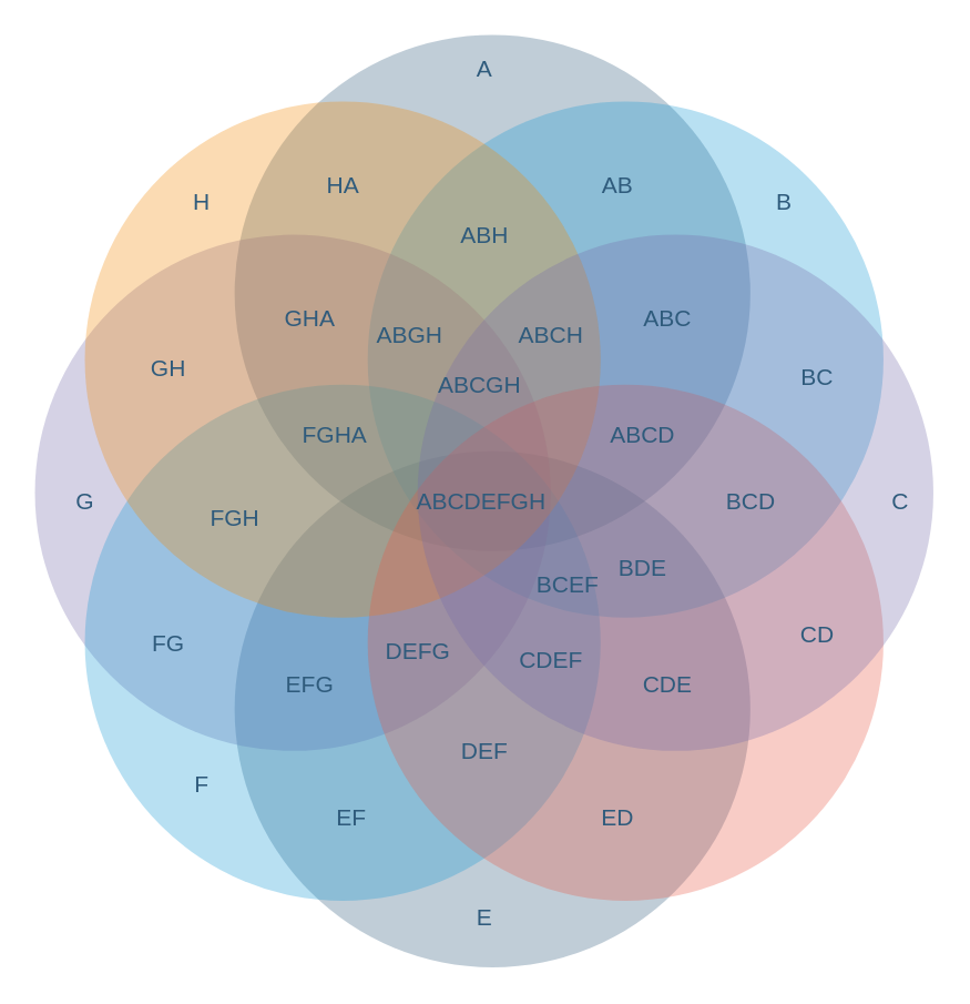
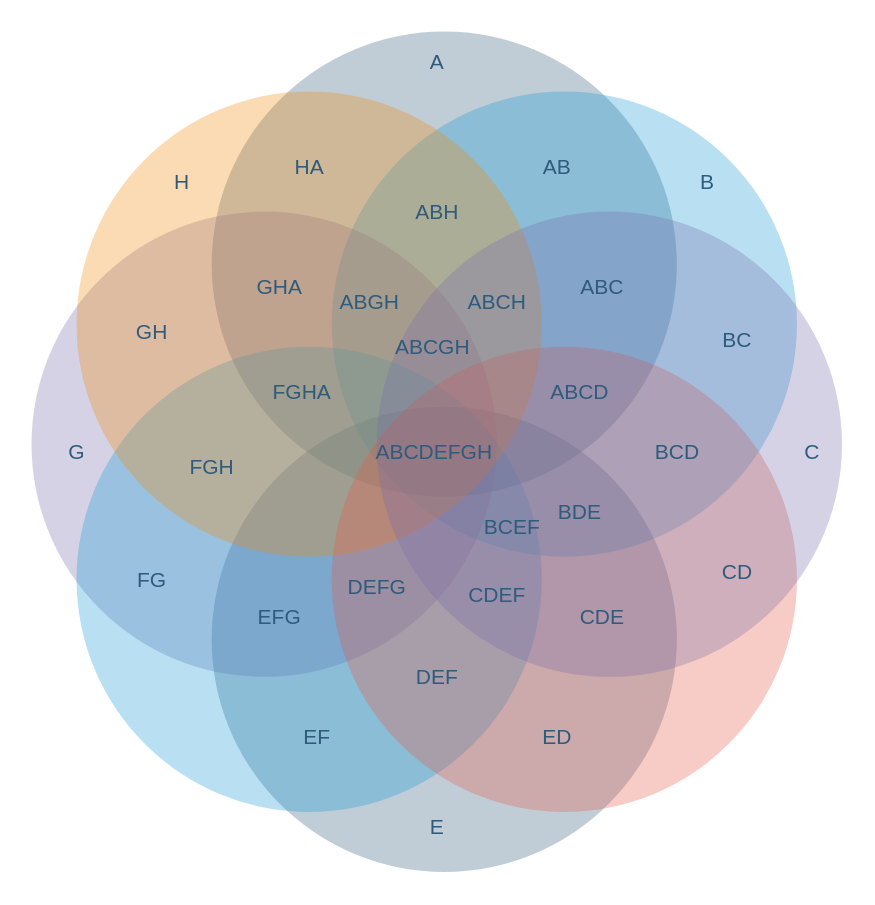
  <mxCell id="0" />
  <mxCell id="1" parent="0" />
  <mxCell id="2" value="" style="ellipse;whiteSpace=wrap;html=1;aspect=fixed;rounded=1;shadow=0;labelBackgroundColor=none;strokeColor=none;strokeWidth=3;fillColor=#2f5b7c;gradientColor=none;fontFamily=Helvetica;fontSize=14;fontColor=#AE4132;align=center;opacity=30;" parent="1" vertex="1"><mxGeometry x="140.5" y="270.5" width="310" height="310" as="geometry" /></mxCell>
  <mxCell id="3" value="" style="ellipse;whiteSpace=wrap;html=1;aspect=fixed;rounded=1;shadow=0;labelBackgroundColor=none;strokeColor=none;strokeWidth=3;fillColor=#2f5b7c;gradientColor=none;fontFamily=Helvetica;fontSize=14;fontColor=#AE4132;align=center;opacity=30;" parent="1" vertex="1"><mxGeometry x="140.5" y="20.5" width="310" height="310" as="geometry" /></mxCell>
  <mxCell id="4" value="" style="ellipse;whiteSpace=wrap;html=1;aspect=fixed;rounded=1;shadow=0;labelBackgroundColor=none;strokeColor=none;strokeWidth=3;fillColor=#1699D3;gradientColor=none;fontFamily=Helvetica;fontSize=14;fontColor=#AE4132;align=center;opacity=30;" parent="1" vertex="1"><mxGeometry x="220.5" y="60.5" width="310" height="310" as="geometry" /></mxCell>
  <mxCell id="5" value="" style="ellipse;whiteSpace=wrap;html=1;aspect=fixed;rounded=1;shadow=0;labelBackgroundColor=none;strokeColor=none;strokeWidth=3;fillColor=#736CA8;gradientColor=none;fontFamily=Helvetica;fontSize=14;fontColor=#AE4132;align=center;opacity=30;" parent="1" vertex="1"><mxGeometry x="20.5" y="140.5" width="310" height="310" as="geometry" /></mxCell>
  <mxCell id="6" value="" style="ellipse;whiteSpace=wrap;html=1;aspect=fixed;rounded=1;shadow=0;labelBackgroundColor=none;strokeColor=none;strokeWidth=3;fillColor=#1699D3;gradientColor=none;fontFamily=Helvetica;fontSize=14;fontColor=#AE4132;align=center;opacity=30;" parent="1" vertex="1"><mxGeometry x="50.5" y="230.5" width="310" height="310" as="geometry" /></mxCell>
  <mxCell id="7" value="" style="ellipse;whiteSpace=wrap;html=1;aspect=fixed;rounded=1;shadow=0;labelBackgroundColor=none;strokeColor=none;strokeWidth=3;fillColor=#F08705;gradientColor=none;fontFamily=Helvetica;fontSize=14;fontColor=#AE4132;align=center;opacity=30;" parent="1" vertex="1"><mxGeometry x="50.5" y="60.5" width="310" height="310" as="geometry" /></mxCell>
  <mxCell id="8" value="" style="ellipse;whiteSpace=wrap;html=1;aspect=fixed;rounded=1;shadow=0;labelBackgroundColor=none;strokeColor=none;strokeWidth=3;fillColor=#E85642;gradientColor=none;fontFamily=Helvetica;fontSize=14;fontColor=#AE4132;align=center;opacity=30;" parent="1" vertex="1"><mxGeometry x="220.5" y="230.5" width="310" height="310" as="geometry" /></mxCell>
  <mxCell id="9" value="" style="ellipse;whiteSpace=wrap;html=1;aspect=fixed;rounded=1;shadow=0;labelBackgroundColor=none;strokeColor=none;strokeWidth=3;fillColor=#736CA8;gradientColor=none;fontFamily=Helvetica;fontSize=14;fontColor=#AE4132;align=center;opacity=30;" parent="1" vertex="1"><mxGeometry x="250.5" y="140.5" width="310" height="310" as="geometry" /></mxCell>
  <mxCell id="10" value="H" style="text;html=1;strokeColor=none;fillColor=none;align=center;verticalAlign=middle;whiteSpace=wrap;rounded=0;shadow=0;labelBackgroundColor=none;fontFamily=Helvetica;fontSize=14;fontColor=#2F5B7C;" parent="1" vertex="1"><mxGeometry x="100.5" y="110.5" width="40" height="20" as="geometry" /></mxCell>
  <mxCell id="11" value="G" style="text;html=1;strokeColor=none;fillColor=none;align=center;verticalAlign=middle;whiteSpace=wrap;rounded=0;shadow=0;labelBackgroundColor=none;fontFamily=Helvetica;fontSize=14;fontColor=#2F5B7C;" parent="1" vertex="1"><mxGeometry x="30.5" y="290.5" width="40" height="20" as="geometry" /></mxCell>
- <mxCell id="12" value="F" style="text;html=1;strokeColor=none;fillColor=none;align=center;verticalAlign=middle;whiteSpace=wrap;rounded=0;shadow=0;labelBackgroundColor=none;fontFamily=Helvetica;fontSize=14;fontColor=#2F5B7C;" parent="1" vertex="1"><mxGeometry x="100.5" y="460.5" width="40" height="20" as="geometry" /></mxCell>
  <mxCell id="13" value="E" style="text;html=1;strokeColor=none;fillColor=none;align=center;verticalAlign=middle;whiteSpace=wrap;rounded=0;shadow=0;labelBackgroundColor=none;fontFamily=Helvetica;fontSize=14;fontColor=#2F5B7C;" parent="1" vertex="1"><mxGeometry x="270.5" y="540.5" width="40" height="20" as="geometry" /></mxCell>
  <mxCell id="14" value="C" style="text;html=1;strokeColor=none;fillColor=none;align=center;verticalAlign=middle;whiteSpace=wrap;rounded=0;shadow=0;labelBackgroundColor=none;fontFamily=Helvetica;fontSize=14;fontColor=#2F5B7C;" parent="1" vertex="1"><mxGeometry x="520.5" y="290.5" width="40" height="20" as="geometry" /></mxCell>
  <mxCell id="15" value="B" style="text;html=1;strokeColor=none;fillColor=none;align=center;verticalAlign=middle;whiteSpace=wrap;rounded=0;shadow=0;labelBackgroundColor=none;fontFamily=Helvetica;fontSize=14;fontColor=#2F5B7C;" parent="1" vertex="1"><mxGeometry x="450.5" y="110.5" width="40" height="20" as="geometry" /></mxCell>
  <mxCell id="16" value="A" style="text;html=1;strokeColor=none;fillColor=none;align=center;verticalAlign=middle;whiteSpace=wrap;rounded=0;shadow=0;labelBackgroundColor=none;fontFamily=Helvetica;fontSize=14;fontColor=#2F5B7C;" parent="1" vertex="1"><mxGeometry x="270.5" y="30.5" width="40" height="20" as="geometry" /></mxCell>
  <mxCell id="17" value="HA" style="text;html=1;strokeColor=none;fillColor=none;align=center;verticalAlign=middle;whiteSpace=wrap;rounded=0;shadow=0;labelBackgroundColor=none;fontFamily=Helvetica;fontSize=14;fontColor=#2F5B7C;" parent="1" vertex="1"><mxGeometry x="185.5" y="100.5" width="40" height="20" as="geometry" /></mxCell>
  <mxCell id="18" value="AB" style="text;html=1;strokeColor=none;fillColor=none;align=center;verticalAlign=middle;whiteSpace=wrap;rounded=0;shadow=0;labelBackgroundColor=none;fontFamily=Helvetica;fontSize=14;fontColor=#2F5B7C;" parent="1" vertex="1"><mxGeometry x="350.5" y="100.5" width="40" height="20" as="geometry" /></mxCell>
  <mxCell id="19" value="ABC" style="text;html=1;strokeColor=none;fillColor=none;align=center;verticalAlign=middle;whiteSpace=wrap;rounded=0;shadow=0;labelBackgroundColor=none;fontFamily=Helvetica;fontSize=14;fontColor=#2F5B7C;" parent="1" vertex="1"><mxGeometry x="380.5" y="180.5" width="40" height="20" as="geometry" /></mxCell>
  <mxCell id="20" value="BC" style="text;html=1;strokeColor=none;fillColor=none;align=center;verticalAlign=middle;whiteSpace=wrap;rounded=0;shadow=0;labelBackgroundColor=none;fontFamily=Helvetica;fontSize=14;fontColor=#2F5B7C;" parent="1" vertex="1"><mxGeometry x="470.5" y="215.5" width="40" height="20" as="geometry" /></mxCell>
  <mxCell id="21" value="BCD" style="text;html=1;strokeColor=none;fillColor=none;align=center;verticalAlign=middle;whiteSpace=wrap;rounded=0;shadow=0;labelBackgroundColor=none;fontFamily=Helvetica;fontSize=14;fontColor=#2F5B7C;" parent="1" vertex="1"><mxGeometry x="430.5" y="290.5" width="40" height="20" as="geometry" /></mxCell>
  <mxCell id="22" value="CD" style="text;html=1;strokeColor=none;fillColor=none;align=center;verticalAlign=middle;whiteSpace=wrap;rounded=0;shadow=0;labelBackgroundColor=none;fontFamily=Helvetica;fontSize=14;fontColor=#2F5B7C;" parent="1" vertex="1"><mxGeometry x="470.5" y="370.5" width="40" height="20" as="geometry" /></mxCell>
  <mxCell id="23" value="ED" style="text;html=1;strokeColor=none;fillColor=none;align=center;verticalAlign=middle;whiteSpace=wrap;rounded=0;shadow=0;labelBackgroundColor=none;fontFamily=Helvetica;fontSize=14;fontColor=#2F5B7C;" parent="1" vertex="1"><mxGeometry x="350.5" y="480.5" width="40" height="20" as="geometry" /></mxCell>
  <mxCell id="24" value="CDE" style="text;html=1;strokeColor=none;fillColor=none;align=center;verticalAlign=middle;whiteSpace=wrap;rounded=0;shadow=0;labelBackgroundColor=none;fontFamily=Helvetica;fontSize=14;fontColor=#2F5B7C;" parent="1" vertex="1"><mxGeometry x="380.5" y="400.5" width="40" height="20" as="geometry" /></mxCell>
  <mxCell id="25" value="EF" style="text;html=1;strokeColor=none;fillColor=none;align=center;verticalAlign=middle;whiteSpace=wrap;rounded=0;shadow=0;labelBackgroundColor=none;fontFamily=Helvetica;fontSize=14;fontColor=#2F5B7C;" parent="1" vertex="1"><mxGeometry x="190.5" y="480.5" width="40" height="20" as="geometry" /></mxCell>
  <mxCell id="26" value="DEF" style="text;html=1;strokeColor=none;fillColor=none;align=center;verticalAlign=middle;whiteSpace=wrap;rounded=0;shadow=0;labelBackgroundColor=none;fontFamily=Helvetica;fontSize=14;fontColor=#2F5B7C;" parent="1" vertex="1"><mxGeometry x="270.5" y="440.5" width="40" height="20" as="geometry" /></mxCell>
  <mxCell id="27" value="EFG" style="text;html=1;strokeColor=none;fillColor=none;align=center;verticalAlign=middle;whiteSpace=wrap;rounded=0;shadow=0;labelBackgroundColor=none;fontFamily=Helvetica;fontSize=14;fontColor=#2F5B7C;" parent="1" vertex="1"><mxGeometry x="165.5" y="400.5" width="40" height="20" as="geometry" /></mxCell>
  <mxCell id="28" value="FG" style="text;html=1;strokeColor=none;fillColor=none;align=center;verticalAlign=middle;whiteSpace=wrap;rounded=0;shadow=0;labelBackgroundColor=none;fontFamily=Helvetica;fontSize=14;fontColor=#2F5B7C;" parent="1" vertex="1"><mxGeometry x="80.5" y="375.5" width="40" height="20" as="geometry" /></mxCell>
  <mxCell id="29" value="FGH" style="text;html=1;strokeColor=none;fillColor=none;align=center;verticalAlign=middle;whiteSpace=wrap;rounded=0;shadow=0;labelBackgroundColor=none;fontFamily=Helvetica;fontSize=14;fontColor=#2F5B7C;" parent="1" vertex="1"><mxGeometry x="120.5" y="300.5" width="40" height="20" as="geometry" /></mxCell>
  <mxCell id="30" value="GH" style="text;html=1;strokeColor=none;fillColor=none;align=center;verticalAlign=middle;whiteSpace=wrap;rounded=0;shadow=0;labelBackgroundColor=none;fontFamily=Helvetica;fontSize=14;fontColor=#2F5B7C;" parent="1" vertex="1"><mxGeometry x="80.5" y="210.5" width="40" height="20" as="geometry" /></mxCell>
  <mxCell id="31" value="GHA" style="text;html=1;strokeColor=none;fillColor=none;align=center;verticalAlign=middle;whiteSpace=wrap;rounded=0;shadow=0;labelBackgroundColor=none;fontFamily=Helvetica;fontSize=14;fontColor=#2F5B7C;" parent="1" vertex="1"><mxGeometry x="165.5" y="180.5" width="40" height="20" as="geometry" /></mxCell>
  <mxCell id="32" value="ABH" style="text;html=1;strokeColor=none;fillColor=none;align=center;verticalAlign=middle;whiteSpace=wrap;rounded=0;shadow=0;labelBackgroundColor=none;fontFamily=Helvetica;fontSize=14;fontColor=#2F5B7C;" parent="1" vertex="1"><mxGeometry x="270.5" y="130.5" width="40" height="20" as="geometry" /></mxCell>
  <mxCell id="33" value="BDE" style="text;html=1;strokeColor=none;fillColor=none;align=center;verticalAlign=middle;whiteSpace=wrap;rounded=0;shadow=0;labelBackgroundColor=none;fontFamily=Helvetica;fontSize=14;fontColor=#2F5B7C;" parent="1" vertex="1"><mxGeometry x="365.5" y="330.5" width="40" height="20" as="geometry" /></mxCell>
  <mxCell id="34" value="CDEF" style="text;html=1;strokeColor=none;fillColor=none;align=center;verticalAlign=middle;whiteSpace=wrap;rounded=0;shadow=0;labelBackgroundColor=none;fontFamily=Helvetica;fontSize=14;fontColor=#2F5B7C;" parent="1" vertex="1"><mxGeometry x="310.5" y="385.5" width="40" height="20" as="geometry" /></mxCell>
  <mxCell id="35" value="DEFG" style="text;html=1;strokeColor=none;fillColor=none;align=center;verticalAlign=middle;whiteSpace=wrap;rounded=0;shadow=0;labelBackgroundColor=none;fontFamily=Helvetica;fontSize=14;fontColor=#2F5B7C;" parent="1" vertex="1"><mxGeometry x="230.5" y="380.5" width="40" height="20" as="geometry" /></mxCell>
  <mxCell id="36" value="FGHA" style="text;html=1;strokeColor=none;fillColor=none;align=center;verticalAlign=middle;whiteSpace=wrap;rounded=0;shadow=0;labelBackgroundColor=none;fontFamily=Helvetica;fontSize=14;fontColor=#2F5B7C;" parent="1" vertex="1"><mxGeometry x="180.5" y="250.5" width="40" height="20" as="geometry" /></mxCell>
  <mxCell id="37" value="ABGH" style="text;html=1;strokeColor=none;fillColor=none;align=center;verticalAlign=middle;whiteSpace=wrap;rounded=0;shadow=0;labelBackgroundColor=none;fontFamily=Helvetica;fontSize=14;fontColor=#2F5B7C;" parent="1" vertex="1"><mxGeometry x="225.5" y="190.5" width="40" height="20" as="geometry" /></mxCell>
  <mxCell id="38" value="ABCH" style="text;html=1;strokeColor=none;fillColor=none;align=center;verticalAlign=middle;whiteSpace=wrap;rounded=0;shadow=0;labelBackgroundColor=none;fontFamily=Helvetica;fontSize=14;fontColor=#2F5B7C;" parent="1" vertex="1"><mxGeometry x="310.5" y="190.5" width="40" height="20" as="geometry" /></mxCell>
  <mxCell id="39" value="ABCD" style="text;html=1;strokeColor=none;fillColor=none;align=center;verticalAlign=middle;whiteSpace=wrap;rounded=0;shadow=0;labelBackgroundColor=none;fontFamily=Helvetica;fontSize=14;fontColor=#2F5B7C;" parent="1" vertex="1"><mxGeometry x="365.5" y="250.5" width="40" height="20" as="geometry" /></mxCell>
  <mxCell id="40" value="BCEF" style="text;html=1;strokeColor=none;fillColor=none;align=center;verticalAlign=middle;whiteSpace=wrap;rounded=0;shadow=0;labelBackgroundColor=none;fontFamily=Helvetica;fontSize=14;fontColor=#2F5B7C;" parent="1" vertex="1"><mxGeometry x="320.5" y="340.5" width="40" height="20" as="geometry" /></mxCell>
  <mxCell id="41" value="ABCGH" style="text;html=1;strokeColor=none;fillColor=none;align=center;verticalAlign=middle;whiteSpace=wrap;rounded=0;shadow=0;labelBackgroundColor=none;fontFamily=Helvetica;fontSize=14;fontColor=#2F5B7C;" parent="1" vertex="1"><mxGeometry x="267.5" y="220.5" width="40" height="20" as="geometry" /></mxCell>
  <mxCell id="42" value="ABCDEFGH" style="text;html=1;strokeColor=none;fillColor=none;align=center;verticalAlign=middle;whiteSpace=wrap;rounded=0;shadow=0;labelBackgroundColor=none;fontFamily=Helvetica;fontSize=14;fontColor=#2F5B7C;" parent="1" vertex="1"><mxGeometry x="268.5" y="290.5" width="40" height="20" as="geometry" /></mxCell>
